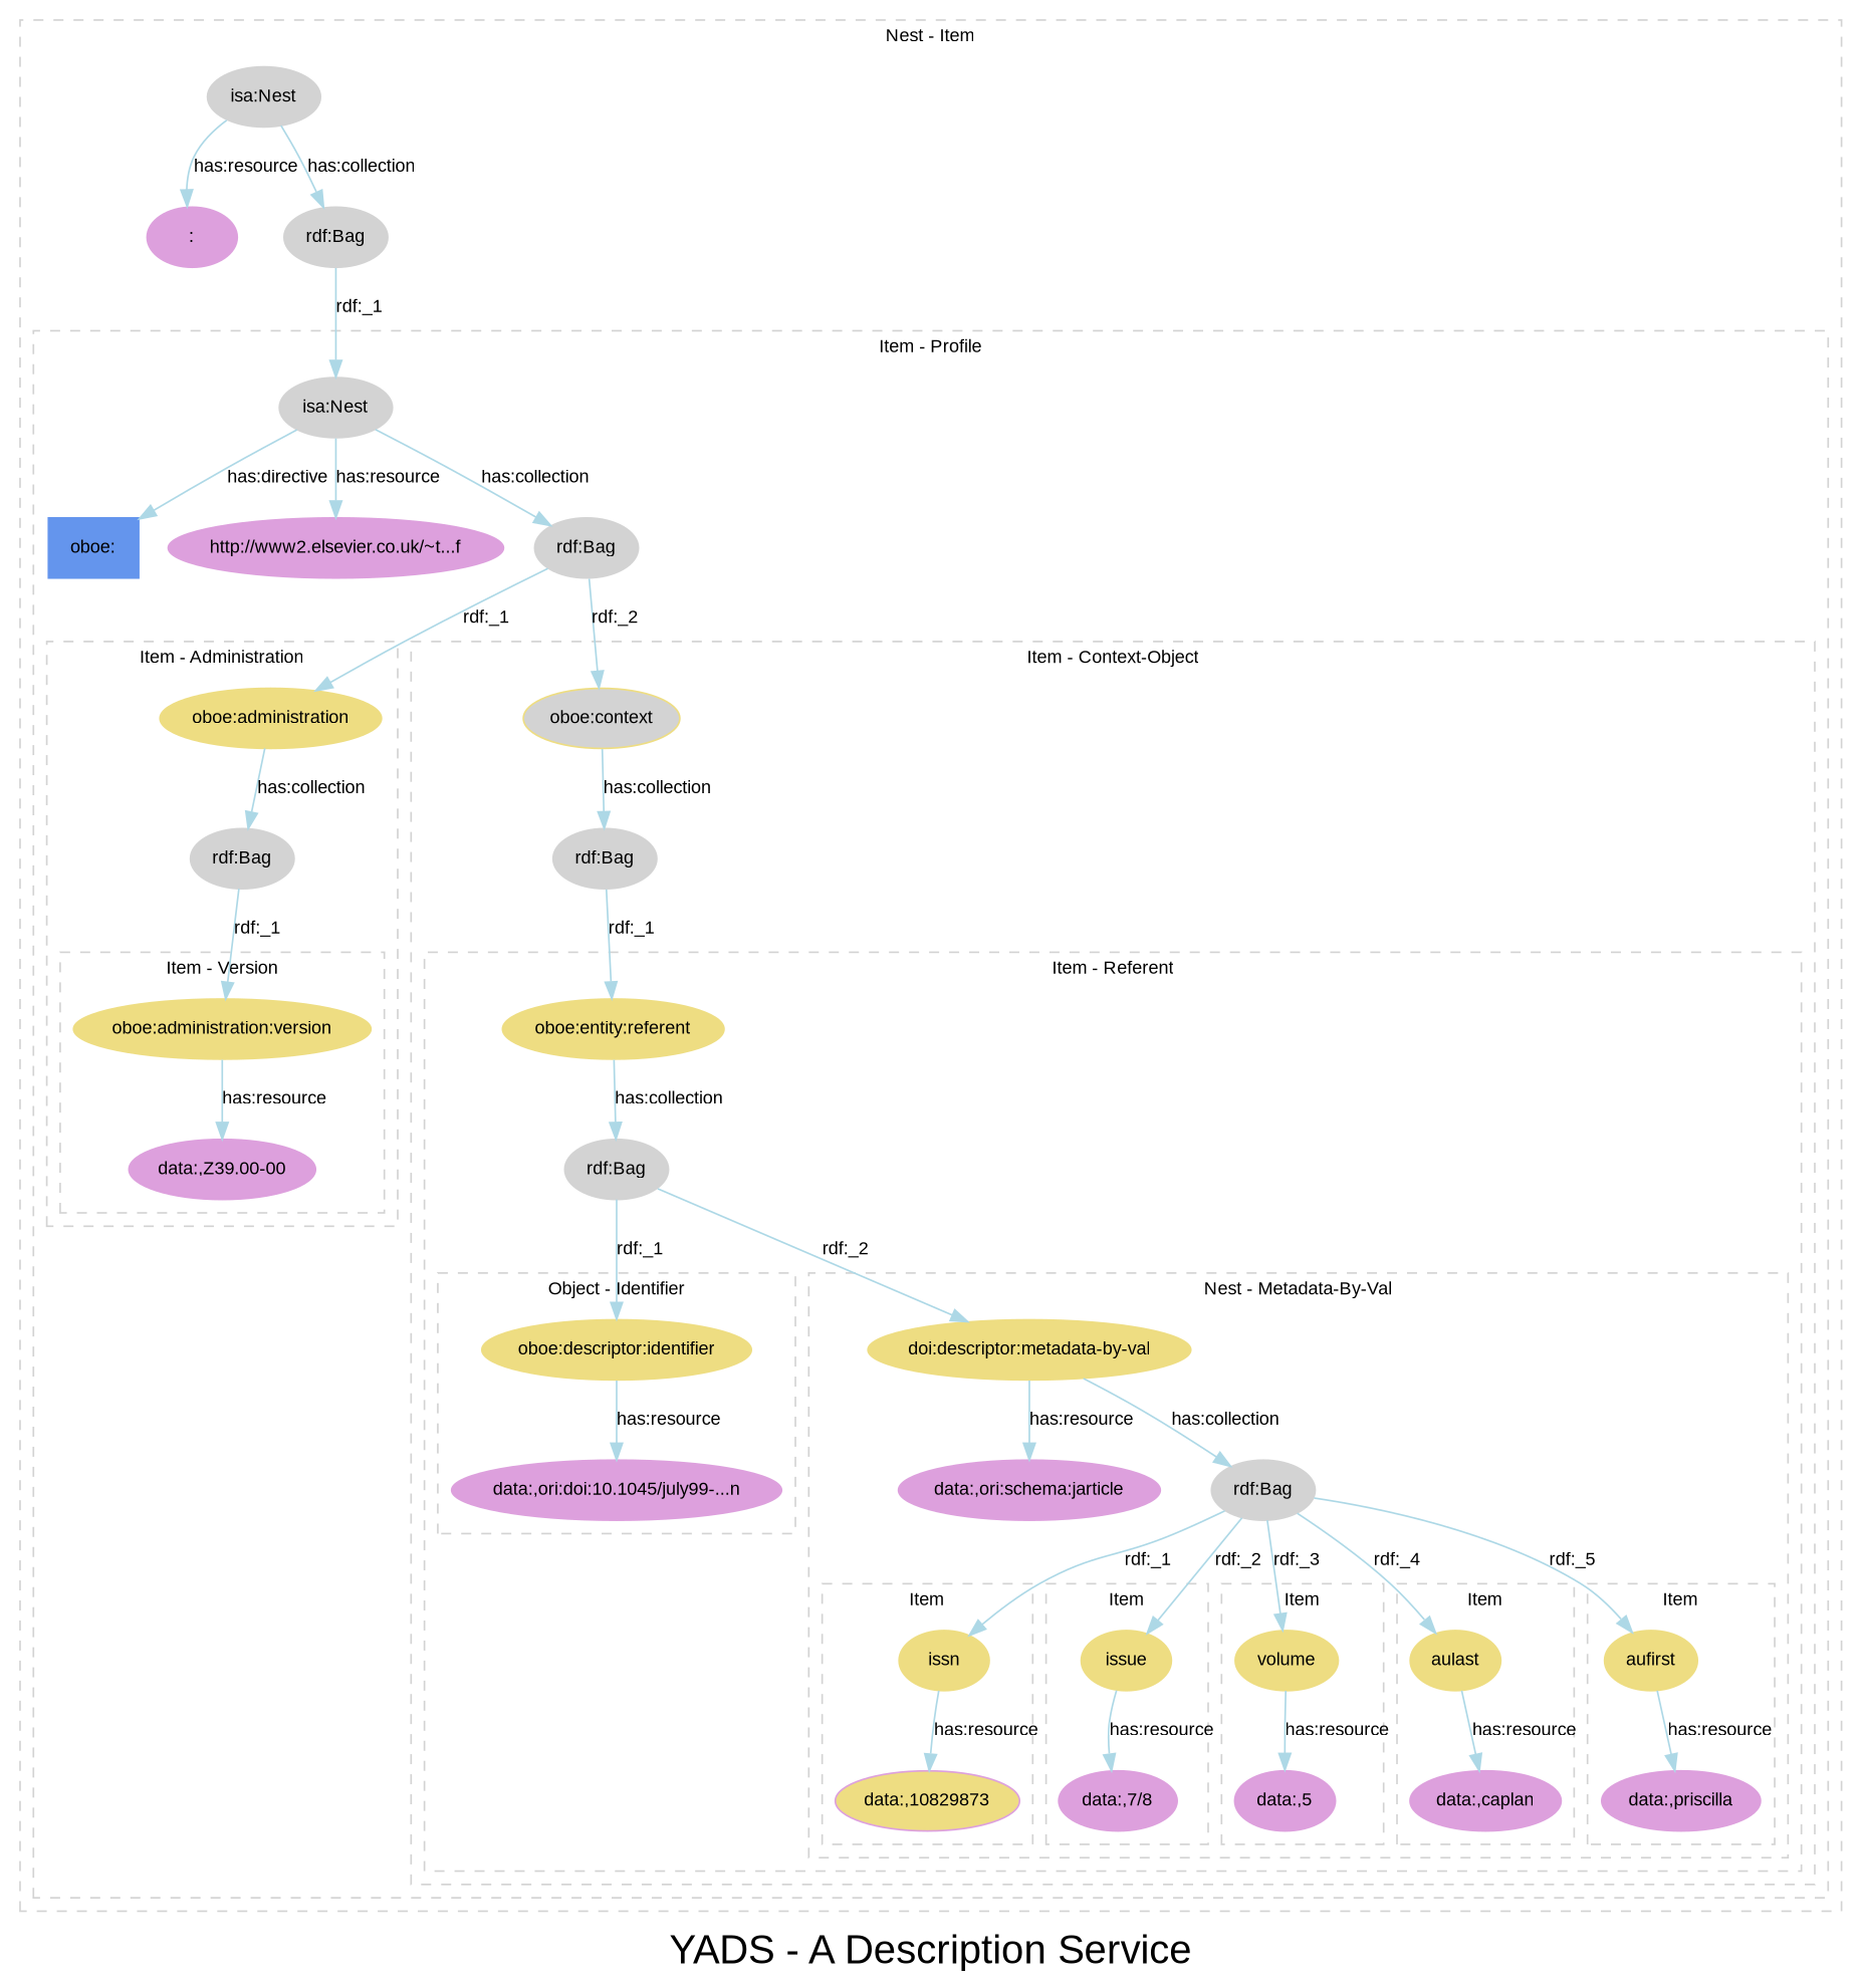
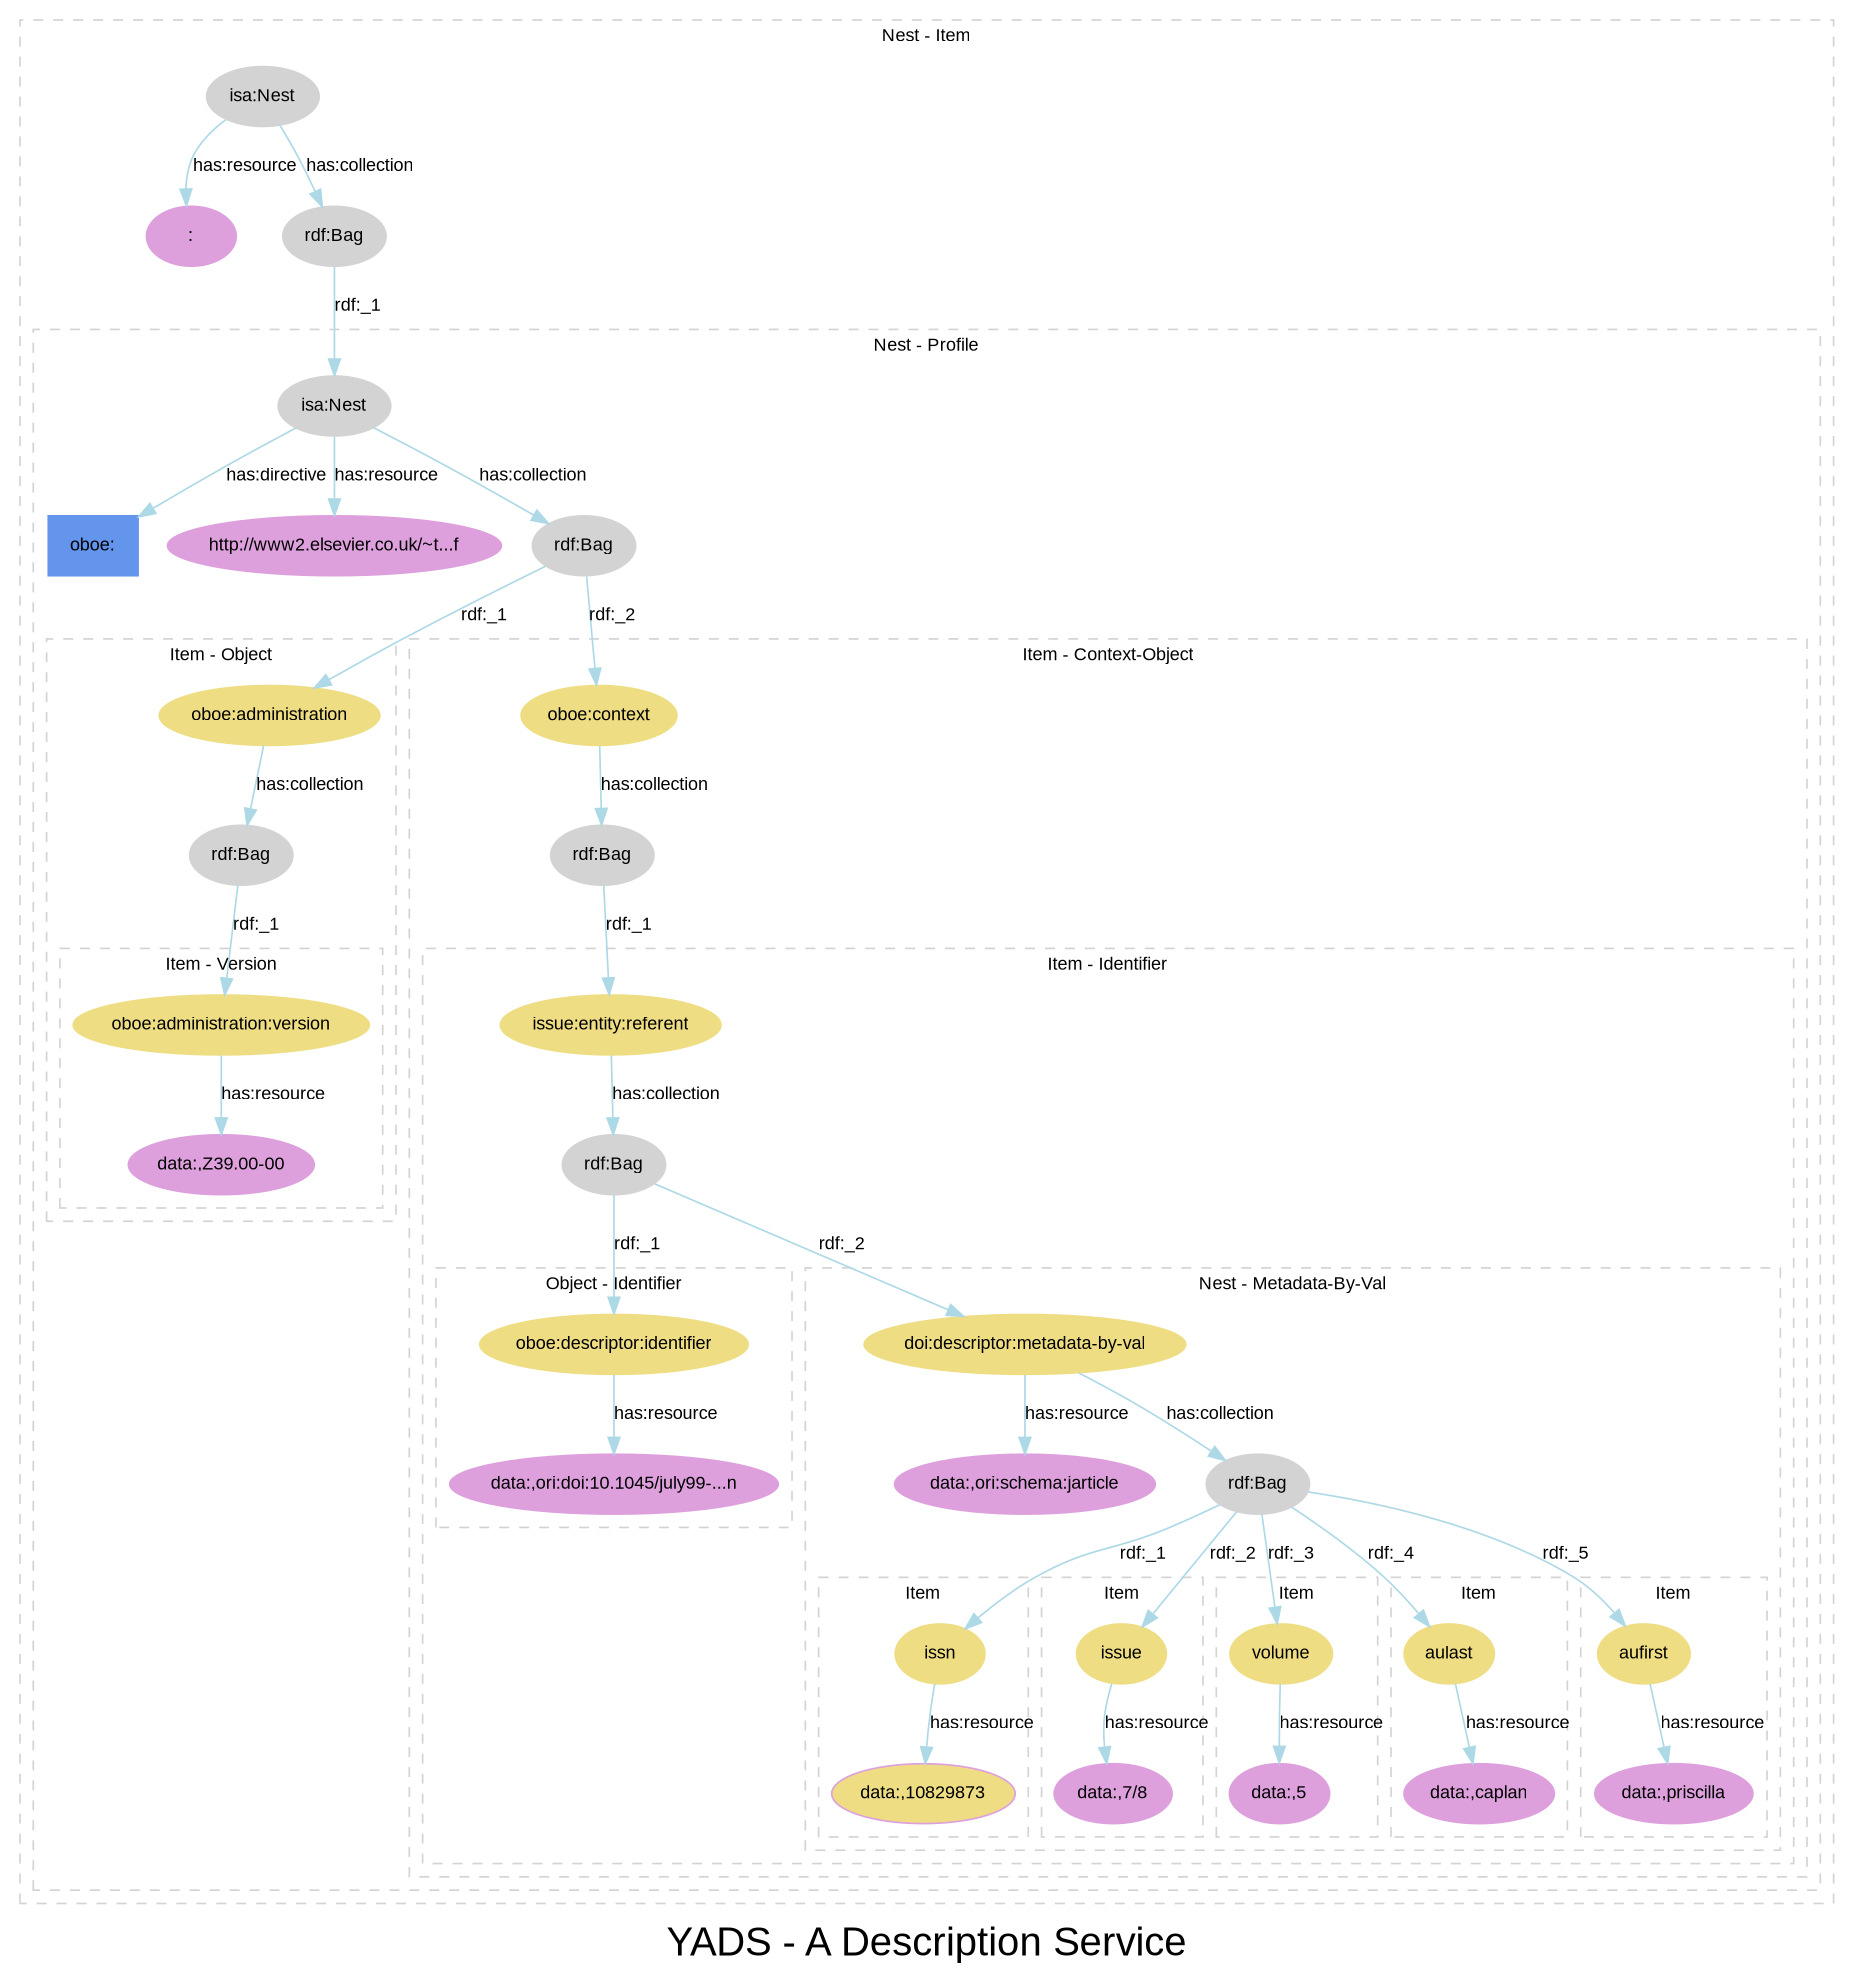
  digraph {
    fontname=arial
    fontsize=24
    label="YADS - A Description Service"
    rankdir=TB
    node [color=lightgoldenrod fontcolor=black fontname=arial fontsize=11 style=filled]
    edge [color=lightblue fontcolor=black fontname=arial fontsize=11 style=filled]
    n1 [label="oboe:administration:version"]
    "data:,Z39.00-00" [color=plum]
    n3 [label="oboe:administration"]
    n4 [color=lightgrey label="rdf:Bag"]
    n5 [label="oboe:descriptor:identifier"]
    "data:,ori:doi:10.1045/july99-...n" [color=plum]
    n7 [label=issn]
    "data:,10829873" [color=plum fillcolor=lightgoldenrod]
    n9 [label=issue]
    "data:,7/8" [color=plum]
    n11 [label=volume]
    "data:,5" [color=plum]
    n13 [label=aulast]
    "data:,caplan" [color=plum]
    n15 [label=aufirst]
    "data:,priscilla" [color=plum]
    n17 [label="doi:descriptor:metadata-by-val"]
    "data:,ori:schema:jarticle" [color=plum]
    n19 [color=lightgrey label="rdf:Bag"]
-   n20 [label="oboe:entity:referent"]
+   n20 [label="issue:entity:referent"]
    n21 [color=lightgrey label="rdf:Bag"]
-   n22 [label="oboe:context" fillcolor=lightgrey]
+   n22 [label="oboe:context"]
    n23 [color=lightgrey label="rdf:Bag"]
    n24 [color=lightgrey label="isa:Nest"]
    n25 [color=cornflowerblue label="oboe:" shape=box]
    "http://www2.elsevier.co.uk/~t...f" [color=plum]
    n27 [color=lightgrey label="rdf:Bag"]
    n28 [color=lightgrey label="isa:Nest"]
    ":" [color=plum]
    n30 [color=lightgrey label="rdf:Bag"]
    subgraph cluster_1 {
      color=lightgrey
      fontcolor=black
      fontsize=11
      label="Nest - Item"
      style=dashed
      n28
      ":"
      n30
      subgraph cluster_2 {
        color=lightgrey
        fontcolor=black
        fontsize=11
-       label="Item - Profile"
+       label="Nest - Profile"
        style=dashed
        n24
        n25
        "http://www2.elsevier.co.uk/~t...f"
        n27
        subgraph cluster_3 {
          color=lightgrey
          fontcolor=black
          fontsize=11
-         label="Item - Administration"
+         label="Item - Object"
          style=dashed
          n3
          n4
          subgraph cluster_4 {
            color=lightgrey
            fontcolor=black
            fontsize=11
            label="Item - Version"
            style=dashed
            n1
            "data:,Z39.00-00"
          }
        }
        subgraph cluster_5 {
          color=lightgrey
          fontcolor=black
          fontsize=11
          label="Item - Context-Object"
          style=dashed
          n22
          n23
          subgraph cluster_6 {
            color=lightgrey
            fontcolor=black
            fontsize=11
-           label="Item - Referent"
+           label="Item - Identifier"
            style=dashed
            n20
            n21
            subgraph cluster_7 {
              color=lightgrey
              fontcolor=black
              fontsize=11
              label="Object - Identifier"
              style=dashed
              n5
              "data:,ori:doi:10.1045/july99-...n"
            }
            subgraph cluster_8 {
              color=lightgrey
              fontcolor=black
              fontsize=11
              label="Nest - Metadata-By-Val"
              style=dashed
              n17
              "data:,ori:schema:jarticle"
              n19
              subgraph cluster_9 {
                color=lightgrey
                fontcolor=black
                fontsize=11
                label=Item
                style=dashed
                n7
                "data:,10829873"
              }
              subgraph cluster_10 {
                color=lightgrey
                fontcolor=black
                fontsize=11
                label=Item
                style=dashed
                n9
                "data:,7/8"
              }
              subgraph cluster_11 {
                color=lightgrey
                fontcolor=black
                fontsize=11
                label=Item
                style=dashed
                n11
                "data:,5"
              }
              subgraph cluster_12 {
                color=lightgrey
                fontcolor=black
                fontsize=11
                label=Item
                style=dashed
                n13
                "data:,caplan"
              }
              subgraph cluster_13 {
                color=lightgrey
                fontcolor=black
                fontsize=11
                label=Item
                style=dashed
                n15
                "data:,priscilla"
              }
            }
          }
        }
      }
    }
    n1 -> "data:,Z39.00-00" [label="has:resource"]
    n3 -> n4 [label="has:collection"]
    n4 -> n1 [label="rdf:_1"]
    n5 -> "data:,ori:doi:10.1045/july99-...n" [label="has:resource"]
    n7 -> "data:,10829873" [label="has:resource"]
    n9 -> "data:,7/8" [label="has:resource"]
    n11 -> "data:,5" [label="has:resource"]
    n13 -> "data:,caplan" [label="has:resource"]
    n15 -> "data:,priscilla" [label="has:resource"]
    n17 -> "data:,ori:schema:jarticle" [label="has:resource"]
    n17 -> n19 [label="has:collection"]
    n19 -> n7 [label="rdf:_1"]
    n19 -> n9 [label="rdf:_2"]
    n19 -> n11 [label="rdf:_3"]
    n19 -> n13 [label="rdf:_4"]
    n19 -> n15 [label="rdf:_5"]
    n20 -> n21 [label="has:collection"]
    n21 -> n5 [label="rdf:_1"]
    n21 -> n17 [label="rdf:_2"]
    n22 -> n23 [label="has:collection"]
    n23 -> n20 [label="rdf:_1"]
    n24 -> n25 [label="has:directive"]
    n24 -> "http://www2.elsevier.co.uk/~t...f" [label="has:resource"]
    n24 -> n27 [label="has:collection"]
    n27 -> n3 [label="rdf:_1"]
    n27 -> n22 [label="rdf:_2"]
    n28 -> ":" [label="has:resource"]
    n28 -> n30 [label="has:collection"]
    n30 -> n24 [label="rdf:_1"]
  }
